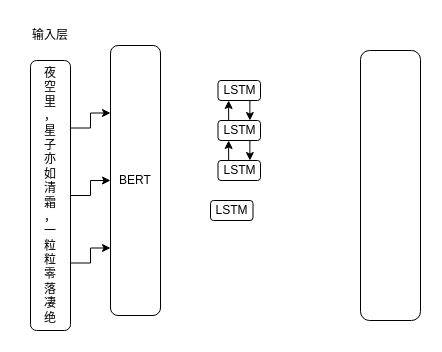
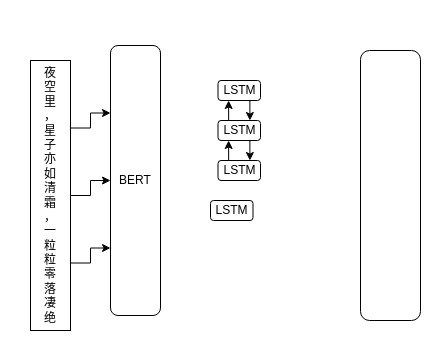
  <mxCell id="0" />
  <mxCell id="1" parent="0" />
  <mxCell id="2" style="edgeStyle=orthogonalEdgeStyle;rounded=0;orthogonalLoop=1;jettySize=auto;html=1;exitX=0;exitY=0.5;exitDx=0;exitDy=0;entryX=1;entryY=0.5;entryDx=0;entryDy=0;" edge="1" parent="1" source="5" target="6"><mxGeometry relative="1" as="geometry" /></mxCell>
  <mxCell id="3" style="edgeStyle=orthogonalEdgeStyle;rounded=0;orthogonalLoop=1;jettySize=auto;html=1;exitX=0;exitY=0.75;exitDx=0;exitDy=0;entryX=1;entryY=0.75;entryDx=0;entryDy=0;" edge="1" parent="1" source="5" target="6"><mxGeometry relative="1" as="geometry" /></mxCell>
  <mxCell id="4" style="edgeStyle=orthogonalEdgeStyle;rounded=0;orthogonalLoop=1;jettySize=auto;html=1;exitX=0;exitY=0.25;exitDx=0;exitDy=0;entryX=1;entryY=0.25;entryDx=0;entryDy=0;" edge="1" parent="1" source="5" target="6"><mxGeometry relative="1" as="geometry" /></mxCell>
- <mxCell id="5" value="&lt;div&gt;夜&lt;/div&gt;&lt;div&gt;空&lt;/div&gt;&lt;div&gt;里&lt;/div&gt;&lt;div&gt;，&lt;/div&gt;&lt;div&gt;&lt;span style=&quot;background-color: transparent;&quot;&gt;星&lt;/span&gt;&lt;/div&gt;&lt;div&gt;&lt;span style=&quot;background-color: transparent;&quot;&gt;子&lt;/span&gt;&lt;/div&gt;&lt;div&gt;&lt;span style=&quot;background-color: transparent;&quot;&gt;亦&lt;/span&gt;&lt;/div&gt;&lt;div&gt;如&lt;/div&gt;&lt;div&gt;清&lt;/div&gt;&lt;div&gt;霜&lt;/div&gt;&lt;div&gt;，&lt;/div&gt;&lt;div&gt;一&lt;/div&gt;&lt;div&gt;粒&lt;/div&gt;&lt;div&gt;粒&lt;/div&gt;&lt;div&gt;零&lt;/div&gt;&lt;div&gt;落&lt;/div&gt;&lt;div&gt;凄&lt;/div&gt;&lt;div&gt;绝&lt;/div&gt;" style="rounded=1;whiteSpace=wrap;html=1;direction=west;" vertex="1" parent="1"><mxGeometry x="30" y="60" width="40" height="270" as="geometry" /></mxCell>
+ <mxCell id="5" value="&lt;div&gt;夜&lt;/div&gt;&lt;div&gt;空&lt;/div&gt;&lt;div&gt;里&lt;/div&gt;&lt;div&gt;，&lt;/div&gt;&lt;div&gt;&lt;span style=&quot;background-color: transparent;&quot;&gt;星&lt;/span&gt;&lt;/div&gt;&lt;div&gt;&lt;span style=&quot;background-color: transparent;&quot;&gt;子&lt;/span&gt;&lt;/div&gt;&lt;div&gt;&lt;span style=&quot;background-color: transparent;&quot;&gt;亦&lt;/span&gt;&lt;/div&gt;&lt;div&gt;如&lt;/div&gt;&lt;div&gt;清&lt;/div&gt;&lt;div&gt;霜&lt;/div&gt;&lt;div&gt;，&lt;/div&gt;&lt;div&gt;一&lt;/div&gt;&lt;div&gt;粒&lt;/div&gt;&lt;div&gt;粒&lt;/div&gt;&lt;div&gt;零&lt;/div&gt;&lt;div&gt;落&lt;/div&gt;&lt;div&gt;凄&lt;/div&gt;&lt;div&gt;绝&lt;/div&gt;" style="whiteSpace=wrap;html=1;direction=west;rounded=0;" vertex="1" parent="1"><mxGeometry x="30" y="60" width="40" height="270" as="geometry" /></mxCell>
  <mxCell id="6" value="BERT" style="rounded=1;whiteSpace=wrap;html=1;direction=west;" vertex="1" parent="1"><mxGeometry x="110" y="45" width="50" height="270" as="geometry" /></mxCell>
- <mxCell id="7" value="输入层" style="text;html=1;strokeColor=none;fillColor=none;align=center;verticalAlign=middle;whiteSpace=wrap;rounded=0;labelBackgroundColor=none;" vertex="1" parent="1"><mxGeometry x="20" y="20" width="60" height="30" as="geometry" /></mxCell>
  <mxCell id="8" value="" style="rounded=1;whiteSpace=wrap;html=1;direction=west;" vertex="1" parent="1"><mxGeometry x="360" y="50" width="60" height="270" as="geometry" /></mxCell>
  <mxCell id="9" style="edgeStyle=orthogonalEdgeStyle;rounded=0;orthogonalLoop=1;jettySize=auto;html=1;exitX=0.75;exitY=1;exitDx=0;exitDy=0;entryX=0.75;entryY=0;entryDx=0;entryDy=0;" edge="1" parent="1" source="10" target="13"><mxGeometry relative="1" as="geometry" /></mxCell>
  <mxCell id="10" value="LSTM" style="rounded=1;whiteSpace=wrap;html=1;labelBackgroundColor=none;" vertex="1" parent="1"><mxGeometry x="217.5" y="80" width="42.5" height="20" as="geometry" /></mxCell>
  <mxCell id="11" style="edgeStyle=orthogonalEdgeStyle;rounded=0;orthogonalLoop=1;jettySize=auto;html=1;exitX=0.25;exitY=0;exitDx=0;exitDy=0;entryX=0.25;entryY=1;entryDx=0;entryDy=0;" edge="1" parent="1" source="13" target="10"><mxGeometry relative="1" as="geometry" /></mxCell>
  <mxCell id="12" style="edgeStyle=orthogonalEdgeStyle;rounded=0;orthogonalLoop=1;jettySize=auto;html=1;exitX=0.75;exitY=1;exitDx=0;exitDy=0;entryX=0.75;entryY=0;entryDx=0;entryDy=0;" edge="1" parent="1" source="13" target="15"><mxGeometry relative="1" as="geometry" /></mxCell>
  <mxCell id="13" value="LSTM" style="rounded=1;whiteSpace=wrap;html=1;labelBackgroundColor=none;" vertex="1" parent="1"><mxGeometry x="217.5" y="120" width="42.5" height="20" as="geometry" /></mxCell>
  <mxCell id="14" style="edgeStyle=orthogonalEdgeStyle;rounded=0;orthogonalLoop=1;jettySize=auto;html=1;exitX=0.25;exitY=0;exitDx=0;exitDy=0;entryX=0.25;entryY=1;entryDx=0;entryDy=0;" edge="1" parent="1" source="15" target="13"><mxGeometry relative="1" as="geometry" /></mxCell>
  <mxCell id="15" value="LSTM" style="rounded=1;whiteSpace=wrap;html=1;labelBackgroundColor=none;" vertex="1" parent="1"><mxGeometry x="217.5" y="160" width="42.5" height="20" as="geometry" /></mxCell>
  <mxCell id="16" value="LSTM" style="rounded=1;whiteSpace=wrap;html=1;labelBackgroundColor=none;" vertex="1" parent="1"><mxGeometry x="210" y="200" width="42.5" height="20" as="geometry" /></mxCell>
